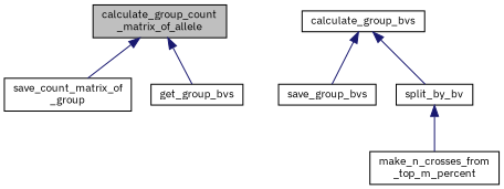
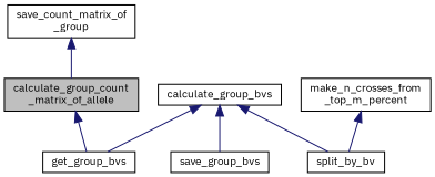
  digraph {
    fontname="IBM Plex Sans"
    rankdir=TB
    node [color=black fillcolor=white fontname="IBM Plex Sans" fontsize=10 shape=record style=filled]
    edge [color=midnightblue dir=back fontname="IBM Plex Sans" fontsize=10 labelfontname=Helvetica labelfontsize=10 style=solid]
    n1 [fillcolor=grey75 fontcolor=black height=0.2 label="calculate_group_count\l_matrix_of_allele" width=0.4]
    n2 [height=0.2 label="save_count_matrix_of\l_group" width=0.4]
    n3 [height=0.2 label=get_group_bvs width=0.4]
    n4 [height=0.2 label=calculate_group_bvs width=0.4]
    n5 [height=0.2 label=save_group_bvs width=0.4]
    n6 [height=0.2 label=split_by_bv width=0.4]
    n7 [height=0.2 label="make_n_crosses_from\l_top_m_percent" width=0.4]
-   n1 -> n2
+   n2 -> n1
    n1 -> n3
+   n4 -> n3
    n4 -> n5
    n4 -> n6
-   n6 -> n7
+   n7 -> n6
  }
